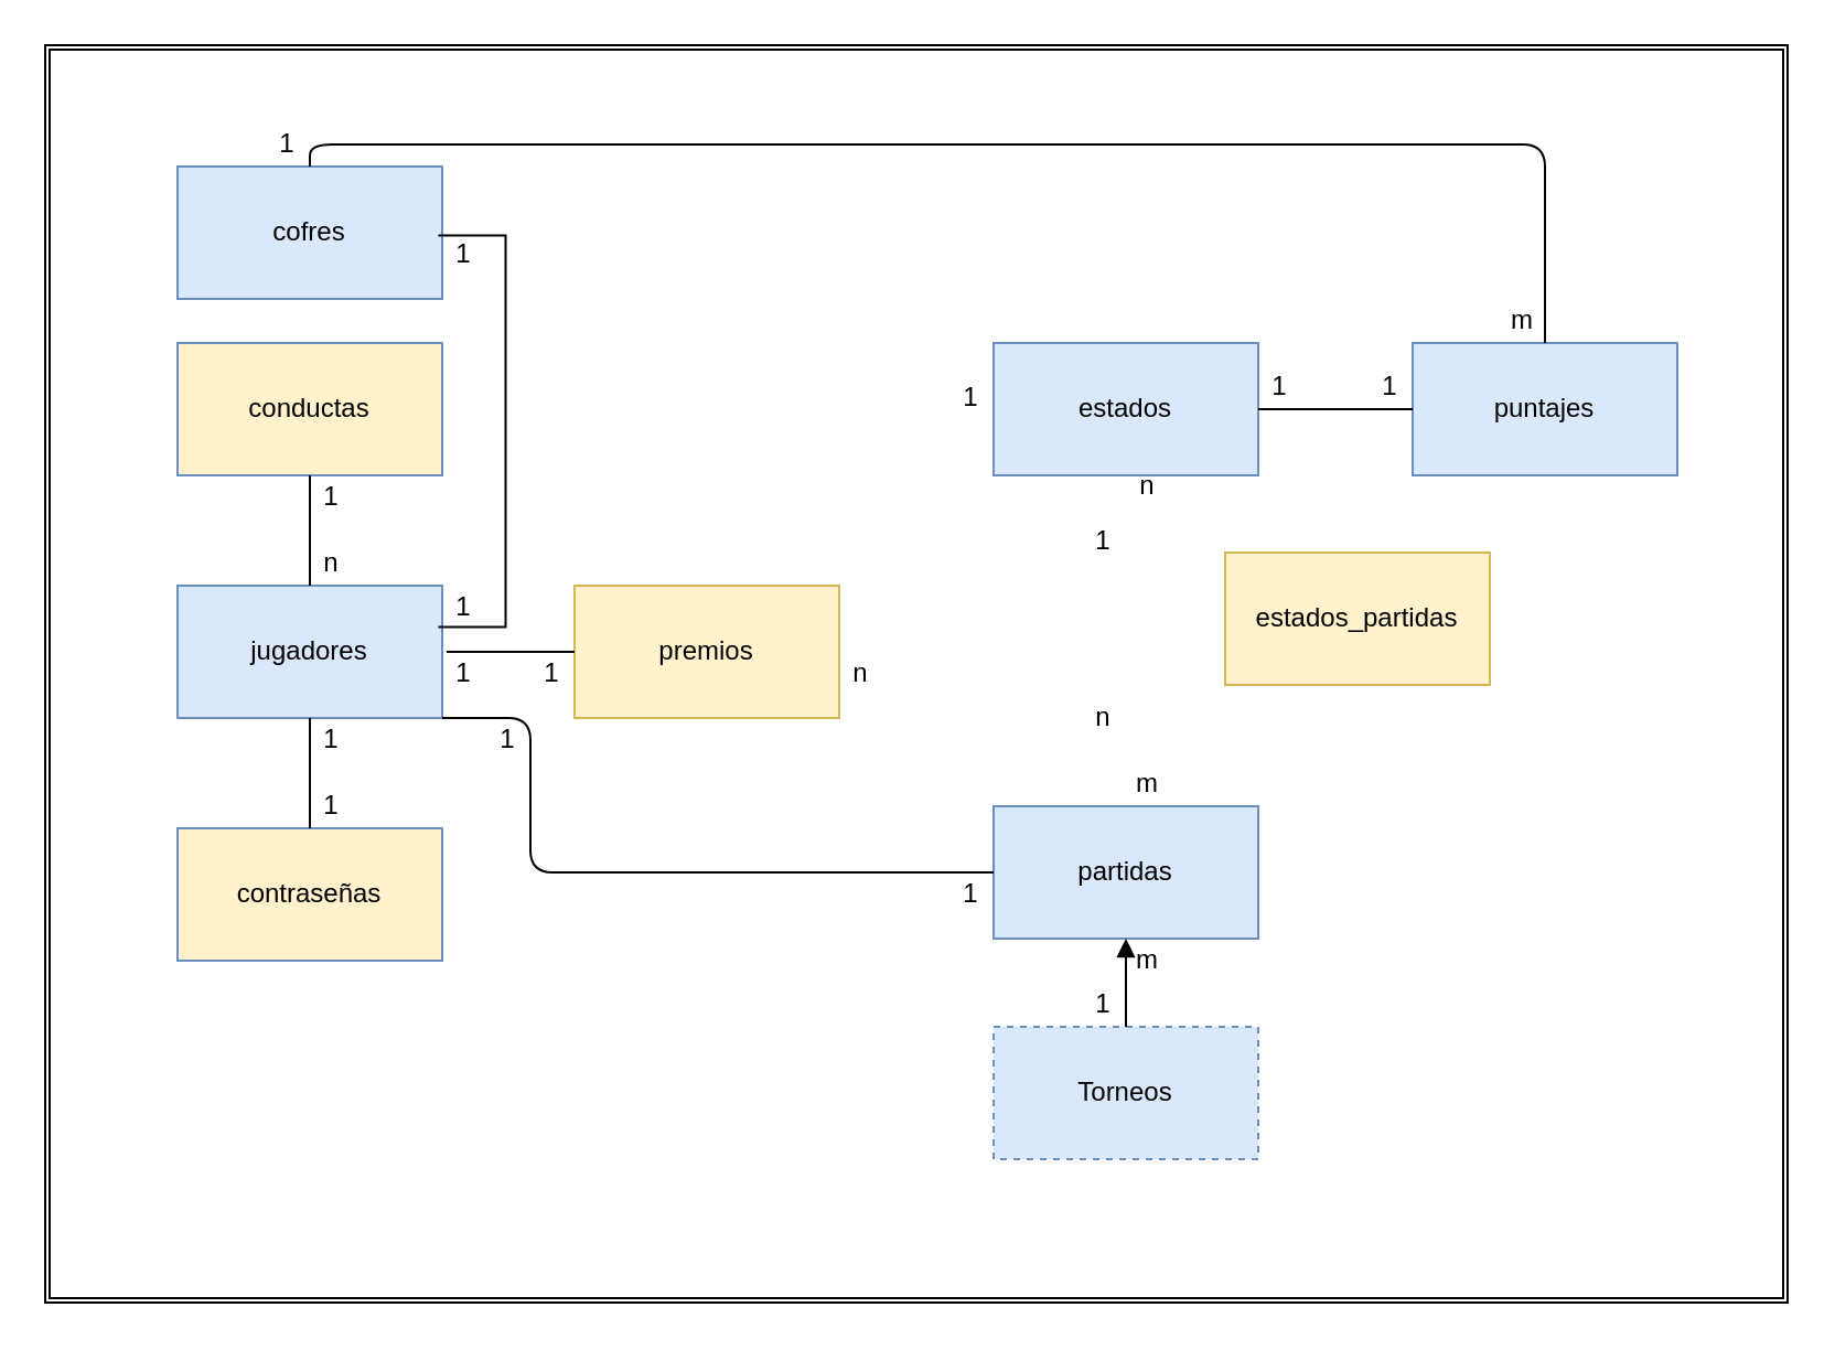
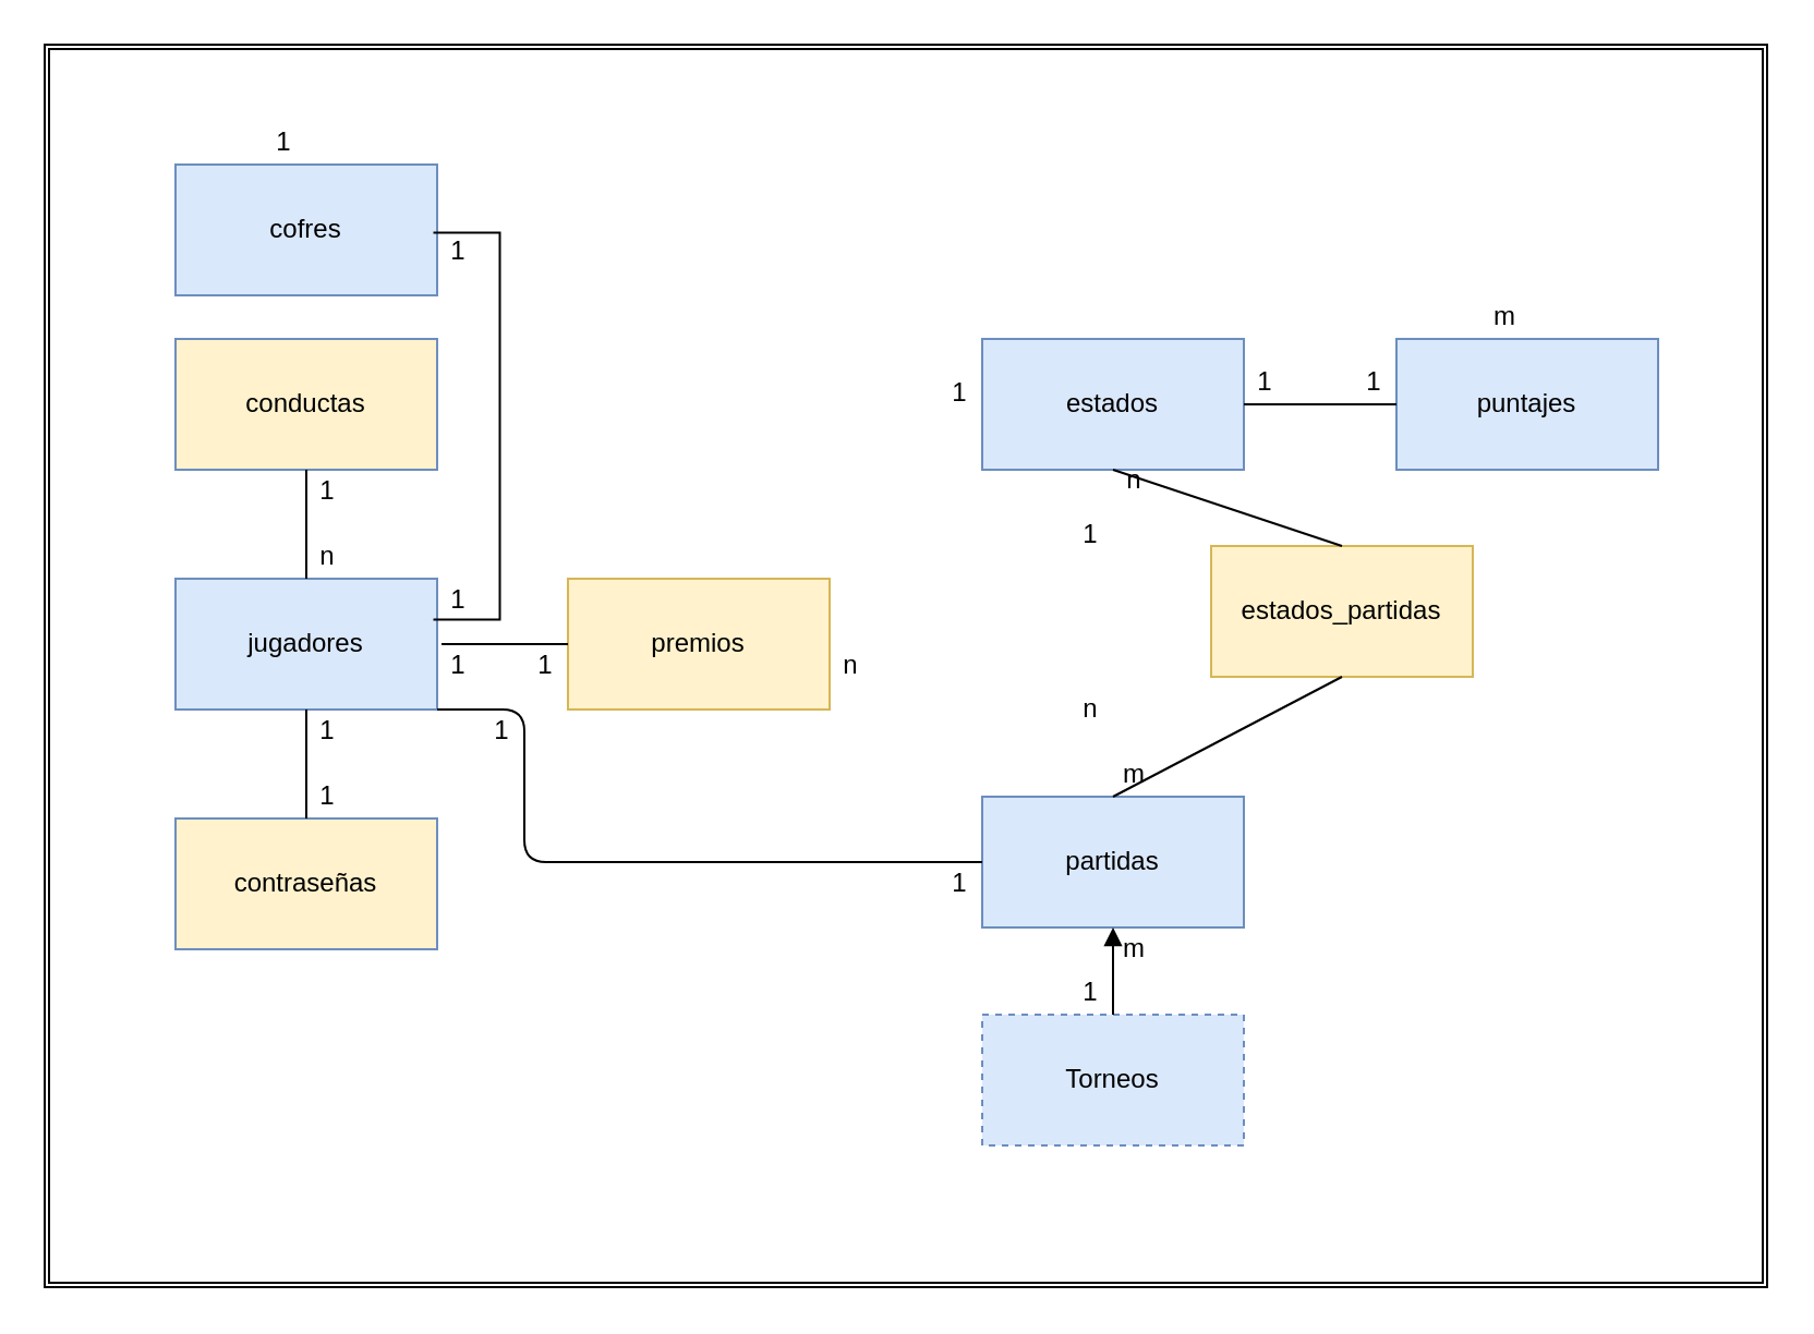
  <mxCell id="0" />
  <mxCell id="1" parent="0" />
  <mxCell id="2" value="" style="shape=ext;double=1;rounded=0;whiteSpace=wrap;html=1;" vertex="1" parent="1"><mxGeometry x="20" y="20" width="790" height="570" as="geometry" /></mxCell>
  <mxCell id="3" value="conductas" style="rounded=0;whiteSpace=wrap;html=1;fillColor=#fff2cc;strokeColor=#6c8ebf;" vertex="1" parent="1"><mxGeometry x="80" y="155" width="120" height="60" as="geometry" /></mxCell>
  <mxCell id="4" value="jugadores" style="rounded=0;whiteSpace=wrap;html=1;fillColor=#dae8fc;strokeColor=#6c8ebf;" vertex="1" parent="1"><mxGeometry x="80" y="265" width="120" height="60" as="geometry" /></mxCell>
  <mxCell id="5" value="" style="endArrow=none;html=1;entryX=0.5;entryY=1;entryDx=0;entryDy=0;exitX=0.5;exitY=0;exitDx=0;exitDy=0;" edge="1" parent="1" source="4"><mxGeometry width="50" height="50" relative="1" as="geometry"><mxPoint x="290" y="375" as="sourcePoint" /><mxPoint x="140" y="215" as="targetPoint" /></mxGeometry></mxCell>
  <mxCell id="6" value="&lt;div&gt;contraseñas&lt;/div&gt;" style="rounded=0;whiteSpace=wrap;html=1;fillColor=#fff2cc;strokeColor=#6c8ebf;" vertex="1" parent="1"><mxGeometry x="80" y="375" width="120" height="60" as="geometry" /></mxCell>
  <mxCell id="7" value="" style="endArrow=none;html=1;entryX=0.5;entryY=1;entryDx=0;entryDy=0;exitX=0.5;exitY=0;exitDx=0;exitDy=0;" edge="1" parent="1" source="6" target="4"><mxGeometry width="50" height="50" relative="1" as="geometry"><mxPoint x="290" y="375" as="sourcePoint" /><mxPoint x="340" y="325" as="targetPoint" /></mxGeometry></mxCell>
  <mxCell id="8" value="Torneos" style="rounded=0;whiteSpace=wrap;html=1;fillColor=#dae8fc;strokeColor=#6c8ebf;dashed=1;" vertex="1" parent="1"><mxGeometry x="450" y="465" width="120" height="60" as="geometry" /></mxCell>
  <mxCell id="9" value="partidas" style="rounded=0;whiteSpace=wrap;html=1;fillColor=#dae8fc;strokeColor=#6c8ebf;" vertex="1" parent="1"><mxGeometry x="450" y="365" width="120" height="60" as="geometry" /></mxCell>
  <mxCell id="10" value="estados" style="rounded=0;whiteSpace=wrap;html=1;fillColor=#dae8fc;strokeColor=#6c8ebf;" vertex="1" parent="1"><mxGeometry x="450" y="155" width="120" height="60" as="geometry" /></mxCell>
  <mxCell id="11" value="estados_partidas" style="rounded=0;whiteSpace=wrap;html=1;fillColor=#fff2cc;strokeColor=#d6b656;" vertex="1" parent="1"><mxGeometry x="555" y="250" width="120" height="60" as="geometry" /></mxCell>
+ <mxCell id="12" value="" style="endArrow=none;html=1;entryX=0.5;entryY=1;entryDx=0;entryDy=0;exitX=0.5;exitY=0;exitDx=0;exitDy=0;" edge="1" parent="1" source="11" target="10"><mxGeometry width="50" height="50" relative="1" as="geometry"><mxPoint x="290" y="425" as="sourcePoint" /><mxPoint x="340" y="375" as="targetPoint" /></mxGeometry></mxCell>
+ <mxCell id="13" value="" style="endArrow=none;html=1;entryX=0.5;entryY=1;entryDx=0;entryDy=0;exitX=0.5;exitY=0;exitDx=0;exitDy=0;" edge="1" parent="1" source="9" target="11"><mxGeometry width="50" height="50" relative="1" as="geometry"><mxPoint x="290" y="425" as="sourcePoint" /><mxPoint x="340" y="375" as="targetPoint" /></mxGeometry></mxCell>
  <mxCell id="14" value="puntajes" style="rounded=0;whiteSpace=wrap;html=1;fillColor=#dae8fc;strokeColor=#6c8ebf;" vertex="1" parent="1"><mxGeometry x="640" y="155" width="120" height="60" as="geometry" /></mxCell>
  <mxCell id="15" value="" style="endArrow=none;html=1;entryX=0.5;entryY=1;entryDx=0;entryDy=0;exitX=0;exitY=0.5;exitDx=0;exitDy=0;startArrow=none;" edge="1" parent="1" source="14"><mxGeometry width="50" height="50" relative="1" as="geometry"><mxPoint x="570" y="225" as="sourcePoint" /><mxPoint x="570" y="185" as="targetPoint" /></mxGeometry></mxCell>
  <mxCell id="16" value="cofres" style="rounded=0;whiteSpace=wrap;html=1;fillColor=#dae8fc;strokeColor=#6c8ebf;" vertex="1" parent="1"><mxGeometry x="80" y="75" width="120" height="60" as="geometry" /></mxCell>
  <mxCell id="17" value="" style="shape=partialRectangle;whiteSpace=wrap;html=1;bottom=1;right=1;left=1;top=0;fillColor=none;routingCenterX=-0.5;rotation=-90;" vertex="1" parent="1"><mxGeometry x="125" y="180" width="177.5" height="30" as="geometry" /></mxCell>
  <mxCell id="18" value="premios" style="rounded=0;whiteSpace=wrap;html=1;fillColor=#fff2cc;strokeColor=#d6b656;" vertex="1" parent="1"><mxGeometry x="260" y="265" width="120" height="60" as="geometry" /></mxCell>
  <mxCell id="19" value="1" style="text;html=1;strokeColor=none;fillColor=none;align=center;verticalAlign=middle;whiteSpace=wrap;rounded=0;" vertex="1" parent="1"><mxGeometry x="190" y="265" width="40" height="20" as="geometry" /></mxCell>
  <mxCell id="20" value="1" style="text;html=1;strokeColor=none;fillColor=none;align=center;verticalAlign=middle;whiteSpace=wrap;rounded=0;" vertex="1" parent="1"><mxGeometry x="190" y="105" width="40" height="20" as="geometry" /></mxCell>
  <mxCell id="21" value="" style="endArrow=none;html=1;exitX=0;exitY=0.5;exitDx=0;exitDy=0;" edge="1" parent="1" source="18"><mxGeometry width="50" height="50" relative="1" as="geometry"><mxPoint x="120" y="335" as="sourcePoint" /><mxPoint x="202" y="295" as="targetPoint" /></mxGeometry></mxCell>
  <mxCell id="22" value="" style="endArrow=block;html=1;exitX=0.5;exitY=0;exitDx=0;exitDy=0;entryX=0.5;entryY=1;entryDx=0;entryDy=0;" edge="1" parent="1" source="8" target="9"><mxGeometry width="50" height="50" relative="1" as="geometry"><mxPoint x="260" y="405" as="sourcePoint" /><mxPoint x="270" y="465" as="targetPoint" /></mxGeometry></mxCell>
  <mxCell id="23" value="1" style="text;html=1;strokeColor=none;fillColor=none;align=center;verticalAlign=middle;whiteSpace=wrap;rounded=0;" vertex="1" parent="1"><mxGeometry x="130" y="325" width="40" height="20" as="geometry" /></mxCell>
  <mxCell id="24" value="1" style="text;html=1;strokeColor=none;fillColor=none;align=center;verticalAlign=middle;whiteSpace=wrap;rounded=0;" vertex="1" parent="1"><mxGeometry x="130" y="355" width="40" height="20" as="geometry" /></mxCell>
  <mxCell id="25" value="1" style="text;html=1;strokeColor=none;fillColor=none;align=center;verticalAlign=middle;whiteSpace=wrap;rounded=0;" vertex="1" parent="1"><mxGeometry x="130" y="215" width="40" height="20" as="geometry" /></mxCell>
  <mxCell id="26" value="n" style="text;html=1;strokeColor=none;fillColor=none;align=center;verticalAlign=middle;whiteSpace=wrap;rounded=0;" vertex="1" parent="1"><mxGeometry x="130" y="245" width="40" height="20" as="geometry" /></mxCell>
  <mxCell id="27" value="1" style="text;html=1;strokeColor=none;fillColor=none;align=center;verticalAlign=middle;whiteSpace=wrap;rounded=0;" vertex="1" parent="1"><mxGeometry x="560" y="165" width="40" height="20" as="geometry" /></mxCell>
  <mxCell id="28" value="1" style="text;html=1;strokeColor=none;fillColor=none;align=center;verticalAlign=middle;whiteSpace=wrap;rounded=0;" vertex="1" parent="1"><mxGeometry x="230" y="295" width="40" height="20" as="geometry" /></mxCell>
  <mxCell id="29" value="n" style="text;html=1;strokeColor=none;fillColor=none;align=center;verticalAlign=middle;whiteSpace=wrap;rounded=0;" vertex="1" parent="1"><mxGeometry x="370" y="295" width="40" height="20" as="geometry" /></mxCell>
  <mxCell id="30" value="1" style="text;html=1;strokeColor=none;fillColor=none;align=center;verticalAlign=middle;whiteSpace=wrap;rounded=0;" vertex="1" parent="1"><mxGeometry x="190" y="295" width="40" height="20" as="geometry" /></mxCell>
  <mxCell id="31" value="1" style="text;html=1;strokeColor=none;fillColor=none;align=center;verticalAlign=middle;whiteSpace=wrap;rounded=0;" vertex="1" parent="1"><mxGeometry x="420" y="170" width="40" height="20" as="geometry" /></mxCell>
  <mxCell id="32" value="1" style="text;html=1;strokeColor=none;fillColor=none;align=center;verticalAlign=middle;whiteSpace=wrap;rounded=0;" vertex="1" parent="1"><mxGeometry x="610" y="165" width="40" height="20" as="geometry" /></mxCell>
  <mxCell id="33" value="1" style="text;html=1;strokeColor=none;fillColor=none;align=center;verticalAlign=middle;whiteSpace=wrap;rounded=0;" vertex="1" parent="1"><mxGeometry x="210" y="325" width="40" height="20" as="geometry" /></mxCell>
  <mxCell id="34" value="1" style="text;html=1;strokeColor=none;fillColor=none;align=center;verticalAlign=middle;whiteSpace=wrap;rounded=0;" vertex="1" parent="1"><mxGeometry x="420" y="395" width="40" height="20" as="geometry" /></mxCell>
  <mxCell id="35" value="n" style="text;html=1;strokeColor=none;fillColor=none;align=center;verticalAlign=middle;whiteSpace=wrap;rounded=0;" vertex="1" parent="1"><mxGeometry x="480" y="315" width="40" height="20" as="geometry" /></mxCell>
  <mxCell id="36" value="m" style="text;html=1;strokeColor=none;fillColor=none;align=center;verticalAlign=middle;whiteSpace=wrap;rounded=0;" vertex="1" parent="1"><mxGeometry x="500" y="345" width="40" height="20" as="geometry" /></mxCell>
  <mxCell id="37" value="n" style="text;html=1;strokeColor=none;fillColor=none;align=center;verticalAlign=middle;whiteSpace=wrap;rounded=0;" vertex="1" parent="1"><mxGeometry x="500" y="210" width="40" height="20" as="geometry" /></mxCell>
  <mxCell id="38" value="1" style="text;html=1;strokeColor=none;fillColor=none;align=center;verticalAlign=middle;whiteSpace=wrap;rounded=0;" vertex="1" parent="1"><mxGeometry x="480" y="235" width="40" height="20" as="geometry" /></mxCell>
  <mxCell id="39" value="m" style="text;html=1;strokeColor=none;fillColor=none;align=center;verticalAlign=middle;whiteSpace=wrap;rounded=0;" vertex="1" parent="1"><mxGeometry x="500" y="425" width="40" height="20" as="geometry" /></mxCell>
  <mxCell id="40" value="1" style="text;html=1;strokeColor=none;fillColor=none;align=center;verticalAlign=middle;whiteSpace=wrap;rounded=0;" vertex="1" parent="1"><mxGeometry x="480" y="445" width="40" height="20" as="geometry" /></mxCell>
- <mxCell id="41" value="" style="edgeStyle=elbowEdgeStyle;elbow=horizontal;endArrow=none;html=1;exitX=0.5;exitY=0;exitDx=0;exitDy=0;entryX=0.5;entryY=0;entryDx=0;entryDy=0;endFill=0;" edge="1" parent="1" source="16" target="14"><mxGeometry width="50" height="50" relative="1" as="geometry"><mxPoint x="260" y="205" as="sourcePoint" /><mxPoint x="310" y="155" as="targetPoint" /><Array as="points"><mxPoint x="420" y="65" /></Array></mxGeometry></mxCell>
  <mxCell id="42" value="" style="edgeStyle=elbowEdgeStyle;elbow=horizontal;endArrow=none;html=1;exitX=1;exitY=1;exitDx=0;exitDy=0;entryX=0.75;entryY=0;entryDx=0;entryDy=0;endFill=0;" edge="1" parent="1" source="4" target="34"><mxGeometry width="50" height="50" relative="1" as="geometry"><mxPoint x="240" y="390" as="sourcePoint" /><mxPoint x="310" y="425" as="targetPoint" /><Array as="points"><mxPoint x="240" y="365" /></Array></mxGeometry></mxCell>
  <mxCell id="43" value="1" style="text;html=1;strokeColor=none;fillColor=none;align=center;verticalAlign=middle;whiteSpace=wrap;rounded=0;" vertex="1" parent="1"><mxGeometry x="110" y="55" width="40" height="20" as="geometry" /></mxCell>
  <mxCell id="44" value="m" style="text;html=1;strokeColor=none;fillColor=none;align=center;verticalAlign=middle;whiteSpace=wrap;rounded=0;" vertex="1" parent="1"><mxGeometry x="670" y="135" width="40" height="20" as="geometry" /></mxCell>
